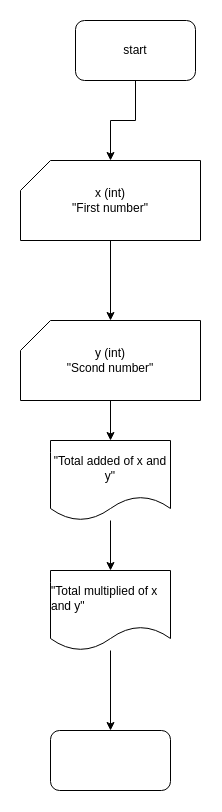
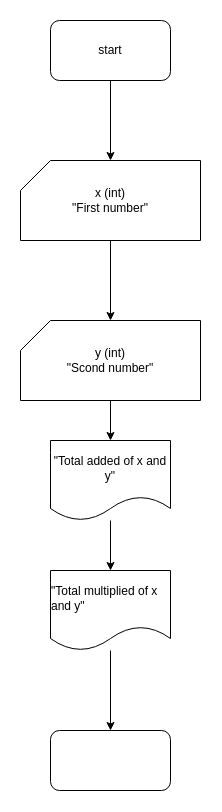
  <mxCell id="0" />
  <mxCell id="1" parent="0" />
  <mxCell id="2" value="" style="rounded=1;whiteSpace=wrap;html=1;" vertex="1" parent="1"><mxGeometry x="50" y="730" width="120" height="60" as="geometry" /></mxCell>
  <mxCell id="3" value="" style="edgeStyle=orthogonalEdgeStyle;rounded=0;orthogonalLoop=1;jettySize=auto;html=1;" edge="1" parent="1" source="4" target="6"><mxGeometry relative="1" as="geometry" /></mxCell>
- <mxCell id="4" value="start" style="rounded=1;whiteSpace=wrap;html=1;" vertex="1" parent="1"><mxGeometry x="75" y="20" width="120" height="60" as="geometry" /></mxCell>
+ <mxCell id="4" value="start" style="rounded=1;whiteSpace=wrap;html=1;" vertex="1" parent="1"><mxGeometry x="50" y="20" width="120" height="60" as="geometry" /></mxCell>
  <mxCell id="5" value="" style="edgeStyle=orthogonalEdgeStyle;rounded=0;orthogonalLoop=1;jettySize=auto;html=1;" edge="1" parent="1" source="6" target="8"><mxGeometry relative="1" as="geometry" /></mxCell>
  <mxCell id="6" value="x (int)&lt;div&gt;&quot;First number&quot;&lt;/div&gt;" style="shape=card;whiteSpace=wrap;html=1;" vertex="1" parent="1"><mxGeometry x="20" y="160" width="180" height="80" as="geometry" /></mxCell>
  <mxCell id="7" value="" style="edgeStyle=orthogonalEdgeStyle;rounded=0;orthogonalLoop=1;jettySize=auto;html=1;" edge="1" parent="1" source="8" target="10"><mxGeometry relative="1" as="geometry" /></mxCell>
  <mxCell id="8" value="y (int)&lt;div&gt;&quot;Scond number&quot;&lt;/div&gt;" style="shape=card;whiteSpace=wrap;html=1;" vertex="1" parent="1"><mxGeometry x="20" y="320" width="180" height="80" as="geometry" /></mxCell>
  <mxCell id="9" value="" style="edgeStyle=orthogonalEdgeStyle;rounded=0;orthogonalLoop=1;jettySize=auto;html=1;" edge="1" parent="1" source="10" target="12"><mxGeometry relative="1" as="geometry" /></mxCell>
  <mxCell id="10" value="&quot;Total added of x and y&quot;" style="shape=document;whiteSpace=wrap;html=1;boundedLbl=1;" vertex="1" parent="1"><mxGeometry x="50" y="440" width="120" height="80" as="geometry" /></mxCell>
  <mxCell id="11" value="" style="edgeStyle=orthogonalEdgeStyle;rounded=0;orthogonalLoop=1;jettySize=auto;html=1;" edge="1" parent="1" source="12" target="2"><mxGeometry relative="1" as="geometry" /></mxCell>
  <mxCell id="12" value="&lt;div style=&quot;text-align: left;&quot;&gt;&lt;span style=&quot;background-color: initial;&quot;&gt;&quot;Total multiplied of x and y&quot;&lt;/span&gt;&lt;/div&gt;" style="shape=document;whiteSpace=wrap;html=1;boundedLbl=1;" vertex="1" parent="1"><mxGeometry x="50" y="570" width="120" height="80" as="geometry" /></mxCell>
